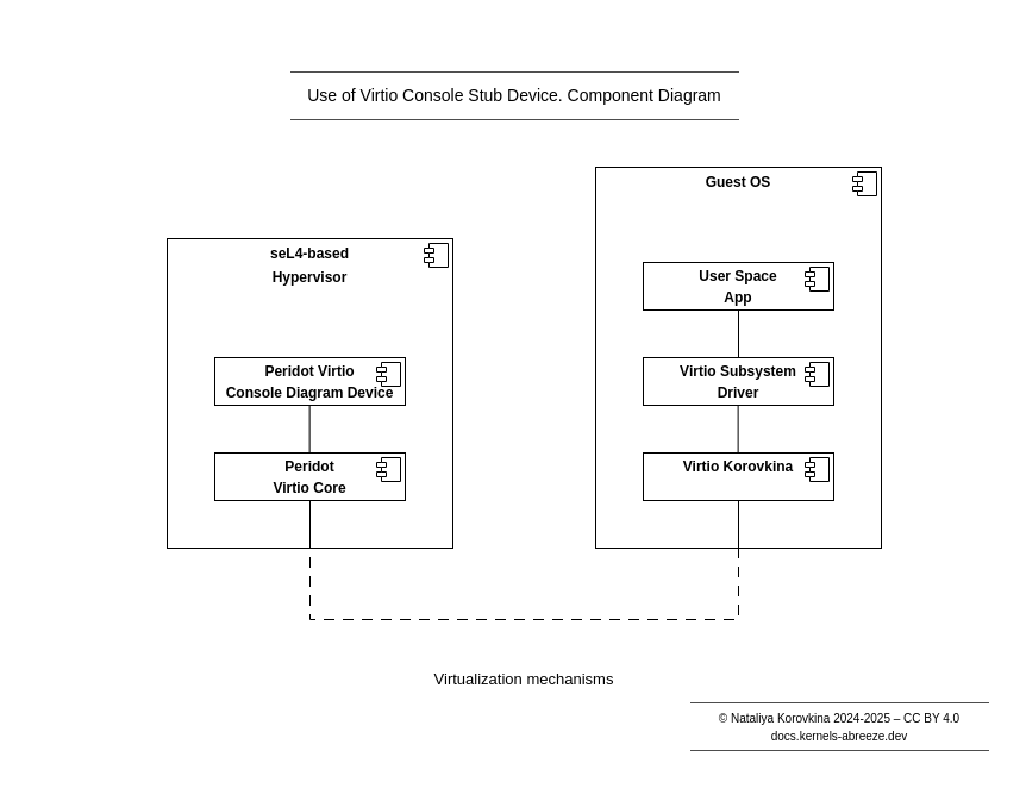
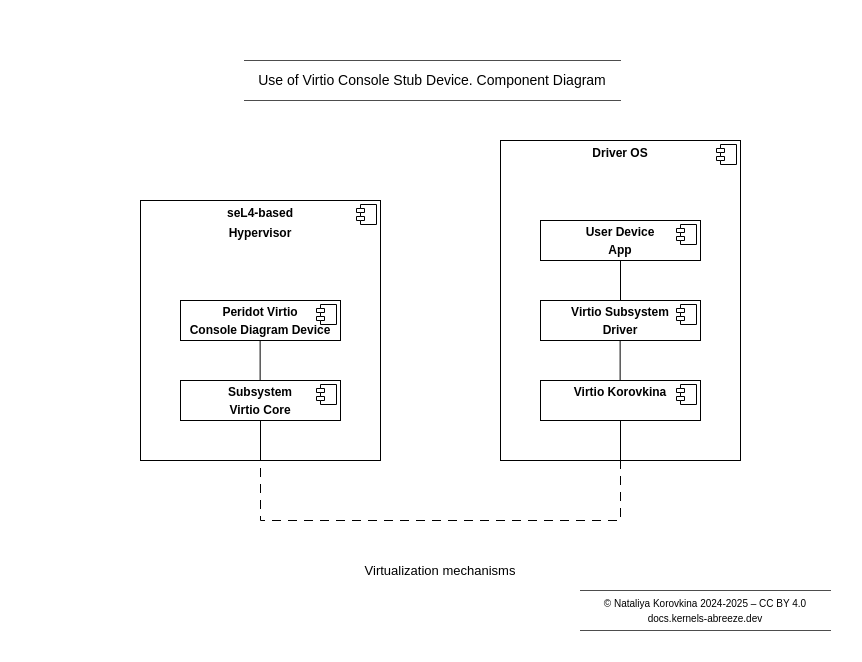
  <mxCell id="0" />
  <mxCell id="1" parent="0" />
  <mxCell id="2" value="" style="rounded=0;whiteSpace=wrap;html=1;strokeColor=none;movable=0;resizable=0;rotatable=0;deletable=0;editable=0;locked=1;connectable=0;" vertex="1" parent="1"><mxGeometry width="820" height="620" as="geometry" x="20" y="20" /></mxCell>
  <mxCell id="3" value="&lt;p style=&quot;margin:0px;margin-top:6px;text-align:center;&quot;&gt;&lt;b&gt;seL4-based&lt;/b&gt;&lt;/p&gt;&lt;p style=&quot;margin:0px;margin-top:6px;text-align:center;&quot;&gt;&lt;b style=&quot;background-color: initial;&quot;&gt;Hypervisor&lt;/b&gt;&lt;/p&gt;" style="align=left;overflow=fill;html=1;dropTarget=0;whiteSpace=wrap;" parent="1" vertex="1"><mxGeometry x="140" y="200" width="240" height="260" as="geometry" /></mxCell>
  <mxCell id="4" value="" style="shape=component;jettyWidth=8;jettyHeight=4;" parent="3" vertex="1"><mxGeometry x="1" width="20" height="20" relative="1" as="geometry"><mxPoint x="-24" y="4" as="offset" /></mxGeometry></mxCell>
- <mxCell id="5" value="&lt;p style=&quot;margin:0px;margin-top:6px;text-align:center;&quot;&gt;&lt;b&gt;Guest OS&lt;/b&gt;&lt;/p&gt;" style="align=left;overflow=fill;html=1;dropTarget=0;whiteSpace=wrap;" parent="1" vertex="1"><mxGeometry x="500" y="140" width="240" height="320" as="geometry" /></mxCell>
+ <mxCell id="5" value="&lt;p style=&quot;margin:0px;margin-top:6px;text-align:center;&quot;&gt;&lt;b&gt;Driver OS&lt;/b&gt;&lt;/p&gt;" style="align=left;overflow=fill;html=1;dropTarget=0;whiteSpace=wrap;" parent="1" vertex="1"><mxGeometry x="500" y="140" width="240" height="320" as="geometry" /></mxCell>
  <mxCell id="6" value="" style="shape=component;jettyWidth=8;jettyHeight=4;" parent="5" vertex="1"><mxGeometry x="1" width="20" height="20" relative="1" as="geometry"><mxPoint x="-24" y="4" as="offset" /></mxGeometry></mxCell>
  <mxCell id="7" value="&lt;p style=&quot;margin: 6px 0px 0px; text-align: center; line-height: 100%;&quot;&gt;&lt;b&gt;Peridot Virtio&lt;/b&gt;&lt;/p&gt;&lt;p style=&quot;margin: 6px 0px 0px; text-align: center; line-height: 100%;&quot;&gt;&lt;b&gt;Console&amp;nbsp;&lt;/b&gt;&lt;b style=&quot;background-color: initial;&quot;&gt;Diagram Device&lt;/b&gt;&lt;/p&gt;" style="align=left;overflow=fill;html=1;dropTarget=0;whiteSpace=wrap;" parent="1" vertex="1"><mxGeometry x="180" y="300" width="160" height="40" as="geometry" /></mxCell>
  <mxCell id="8" value="" style="shape=component;jettyWidth=8;jettyHeight=4;" parent="7" vertex="1"><mxGeometry x="1" width="20" height="20" relative="1" as="geometry"><mxPoint x="-24" y="4" as="offset" /></mxGeometry></mxCell>
- <mxCell id="9" value="&lt;p style=&quot;margin: 6px 0px 0px; text-align: center; line-height: 100%;&quot;&gt;&lt;b style=&quot;background-color: initial;&quot;&gt;Peridot&lt;/b&gt;&lt;/p&gt;&lt;p style=&quot;margin: 6px 0px 0px; text-align: center; line-height: 100%;&quot;&gt;&lt;b style=&quot;background-color: initial;&quot;&gt;Virtio Core&lt;/b&gt;&lt;br&gt;&lt;/p&gt;" style="align=left;overflow=fill;html=1;dropTarget=0;whiteSpace=wrap;" parent="1" vertex="1"><mxGeometry x="180" y="380" width="160" height="40" as="geometry" /></mxCell>
+ <mxCell id="9" value="&lt;p style=&quot;margin: 6px 0px 0px; text-align: center; line-height: 100%;&quot;&gt;&lt;b style=&quot;background-color: initial;&quot;&gt;Subsystem&lt;/b&gt;&lt;/p&gt;&lt;p style=&quot;margin: 6px 0px 0px; text-align: center; line-height: 100%;&quot;&gt;&lt;b style=&quot;background-color: initial;&quot;&gt;Virtio Core&lt;/b&gt;&lt;br&gt;&lt;/p&gt;" style="align=left;overflow=fill;html=1;dropTarget=0;whiteSpace=wrap;" parent="1" vertex="1"><mxGeometry x="180" y="380" width="160" height="40" as="geometry" /></mxCell>
  <mxCell id="10" value="" style="shape=component;jettyWidth=8;jettyHeight=4;" parent="9" vertex="1"><mxGeometry x="1" width="20" height="20" relative="1" as="geometry"><mxPoint x="-24" y="4" as="offset" /></mxGeometry></mxCell>
  <mxCell id="11" value="&lt;p style=&quot;margin: 6px 0px 0px; text-align: center; line-height: 100%;&quot;&gt;&lt;b&gt;Virtio Subsystem&lt;/b&gt;&lt;/p&gt;&lt;p style=&quot;margin: 6px 0px 0px; text-align: center; line-height: 100%;&quot;&gt;&lt;b style=&quot;background-color: initial;&quot;&gt;Driver&lt;/b&gt;&lt;/p&gt;" style="align=left;overflow=fill;html=1;dropTarget=0;whiteSpace=wrap;" parent="1" vertex="1"><mxGeometry x="540" y="300" width="160" height="40" as="geometry" /></mxCell>
  <mxCell id="12" value="" style="shape=component;jettyWidth=8;jettyHeight=4;" parent="11" vertex="1"><mxGeometry x="1" width="20" height="20" relative="1" as="geometry"><mxPoint x="-24" y="4" as="offset" /></mxGeometry></mxCell>
- <mxCell id="13" value="&lt;p style=&quot;margin: 6px 0px 0px; text-align: center; line-height: 100%;&quot;&gt;&lt;b style=&quot;background-color: initial;&quot;&gt;User Space&lt;/b&gt;&lt;br&gt;&lt;/p&gt;&lt;p style=&quot;margin: 6px 0px 0px; text-align: center; line-height: 100%;&quot;&gt;&lt;b style=&quot;background-color: initial;&quot;&gt;App&lt;/b&gt;&lt;/p&gt;" style="align=left;overflow=fill;html=1;dropTarget=0;whiteSpace=wrap;" parent="1" vertex="1"><mxGeometry x="540" y="220" width="160" height="40" as="geometry" /></mxCell>
+ <mxCell id="13" value="&lt;p style=&quot;margin: 6px 0px 0px; text-align: center; line-height: 100%;&quot;&gt;&lt;b style=&quot;background-color: initial;&quot;&gt;User Device&lt;/b&gt;&lt;br&gt;&lt;/p&gt;&lt;p style=&quot;margin: 6px 0px 0px; text-align: center; line-height: 100%;&quot;&gt;&lt;b style=&quot;background-color: initial;&quot;&gt;App&lt;/b&gt;&lt;/p&gt;" style="align=left;overflow=fill;html=1;dropTarget=0;whiteSpace=wrap;" parent="1" vertex="1"><mxGeometry x="540" y="220" width="160" height="40" as="geometry" /></mxCell>
  <mxCell id="14" value="" style="shape=component;jettyWidth=8;jettyHeight=4;" parent="13" vertex="1"><mxGeometry x="1" width="20" height="20" relative="1" as="geometry"><mxPoint x="-24" y="4" as="offset" /></mxGeometry></mxCell>
  <mxCell id="15" value="&lt;p style=&quot;margin: 6px 0px 0px; text-align: center; line-height: 100%;&quot;&gt;&lt;b&gt;Virtio Korovkina&lt;/b&gt;&lt;/p&gt;" style="align=left;overflow=fill;html=1;dropTarget=0;whiteSpace=wrap;" parent="1" vertex="1"><mxGeometry x="540" y="380" width="160" height="40" as="geometry" /></mxCell>
  <mxCell id="16" value="" style="shape=component;jettyWidth=8;jettyHeight=4;" parent="15" vertex="1"><mxGeometry x="1" width="20" height="20" relative="1" as="geometry"><mxPoint x="-24" y="4" as="offset" /></mxGeometry></mxCell>
  <mxCell id="17" value="" style="endArrow=none;html=1;rounded=0;exitX=0.5;exitY=0;exitDx=0;exitDy=0;" parent="1" source="11" edge="1"><mxGeometry width="50" height="50" relative="1" as="geometry"><mxPoint x="570" y="310" as="sourcePoint" /><mxPoint x="620" y="260" as="targetPoint" /></mxGeometry></mxCell>
  <mxCell id="18" value="" style="endArrow=none;html=1;rounded=0;exitX=0.5;exitY=0;exitDx=0;exitDy=0;" parent="1" edge="1"><mxGeometry width="50" height="50" relative="1" as="geometry"><mxPoint x="619.63" y="380" as="sourcePoint" /><mxPoint x="619.63" y="340" as="targetPoint" /></mxGeometry></mxCell>
  <mxCell id="19" value="" style="endArrow=none;html=1;rounded=0;exitX=0.5;exitY=0;exitDx=0;exitDy=0;" parent="1" edge="1"><mxGeometry width="50" height="50" relative="1" as="geometry"><mxPoint x="259.63" y="380" as="sourcePoint" /><mxPoint x="259.63" y="340" as="targetPoint" /></mxGeometry></mxCell>
  <mxCell id="20" value="" style="shape=partialRectangle;whiteSpace=wrap;html=1;bottom=1;right=1;left=1;top=0;fillColor=none;routingCenterX=-0.5;dashed=1;dashPattern=8 8;" parent="1" vertex="1"><mxGeometry x="260" y="460" width="360" height="60" as="geometry" /></mxCell>
  <mxCell id="21" value="&lt;font style=&quot;font-size: 13px;&quot;&gt;Virtualization mechanisms&lt;/font&gt;" style="text;html=1;align=center;verticalAlign=middle;whiteSpace=wrap;rounded=0;" parent="1" vertex="1"><mxGeometry x="340" y="555" width="200" height="30" as="geometry" /></mxCell>
  <mxCell id="22" value="" style="endArrow=none;html=1;rounded=0;exitX=0.5;exitY=0;exitDx=0;exitDy=0;" parent="1" edge="1"><mxGeometry width="50" height="50" relative="1" as="geometry"><mxPoint x="260" y="460" as="sourcePoint" /><mxPoint x="260" y="420" as="targetPoint" /></mxGeometry></mxCell>
  <mxCell id="23" value="" style="endArrow=none;html=1;rounded=0;exitX=0.5;exitY=0;exitDx=0;exitDy=0;" parent="1" edge="1"><mxGeometry width="50" height="50" relative="1" as="geometry"><mxPoint x="620" y="460" as="sourcePoint" /><mxPoint x="620" y="420" as="targetPoint" /></mxGeometry></mxCell>
  <mxCell id="24" value="&lt;font style=&quot;font-size: 14px;&quot;&gt;Use of Virtio Console Stub Device. Component Diagram&lt;/font&gt;" style="shape=partialRectangle;whiteSpace=wrap;html=1;left=0;right=0;fillColor=none;strokeColor=#4D4D4D;" vertex="1" parent="1"><mxGeometry x="244" y="60" width="376" height="40" as="geometry" /></mxCell>
  <mxCell id="25" value="&lt;div&gt;&lt;font style=&quot;font-size: 10px;&quot;&gt;&lt;span style=&quot;background-color: initial;&quot;&gt;©&amp;nbsp;&lt;/span&gt;Nataliya Korovkina&lt;span style=&quot;background-color: initial;&quot;&gt;&amp;nbsp;2024-2025 – CC BY 4.0&lt;/span&gt;&lt;/font&gt;&lt;/div&gt;&lt;div&gt;&lt;font style=&quot;font-size: 10px;&quot;&gt;docs.kernels-abreeze.dev&lt;/font&gt;&lt;/div&gt;" style="shape=partialRectangle;whiteSpace=wrap;html=1;left=0;right=0;fillColor=none;strokeColor=#4D4D4D;" vertex="1" parent="1"><mxGeometry x="580" y="590" width="250" height="40" as="geometry" /></mxCell>
